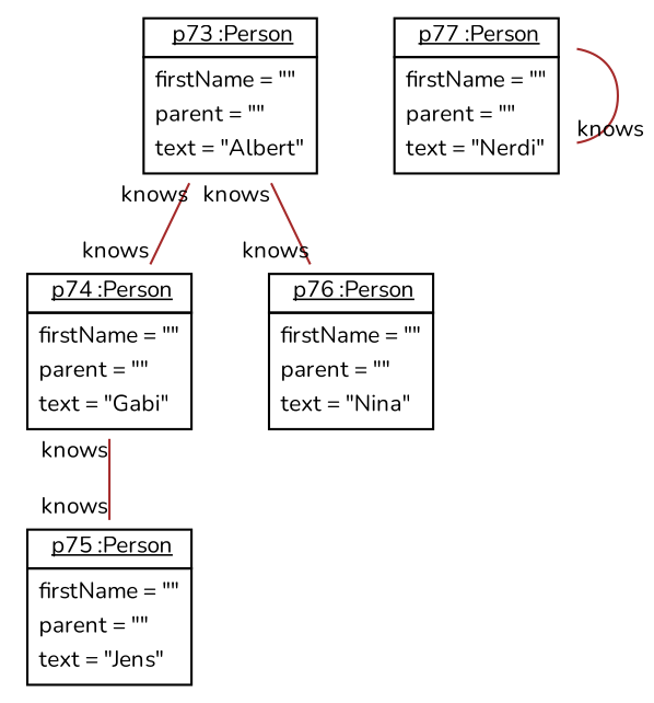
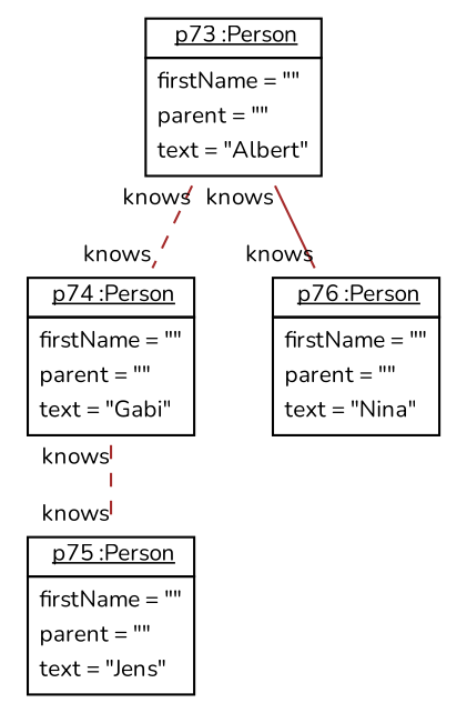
  graph {
    compound=true
    fontname=Nunito
    node [fontname=Nunito fontsize=10 shape=none]
    edge [color=brown fontname=Nunito fontsize=10 headlabel=knows style=dashed taillabel=knows]
    n1 [label=<<table border='0' cellborder='1' cellspacing='0'> <tr> <td href="../examples/org/sdmlib/examples/m2m/model/Person.java"> <u>p73 :Person</u></td></tr><tr><td><table border='0' cellborder='0' cellspacing='0'><tr><td align='left'>firstName = ""</td></tr><tr><td align='left'>parent = ""</td></tr><tr><td align='left'>text = "Albert"</td></tr></table></td></tr></table>>]
    n2 [label=<<table border='0' cellborder='1' cellspacing='0'> <tr> <td href="../examples/org/sdmlib/examples/m2m/model/Person.java"> <u>p74 :Person</u></td></tr><tr><td><table border='0' cellborder='0' cellspacing='0'><tr><td align='left'>firstName = ""</td></tr><tr><td align='left'>parent = ""</td></tr><tr><td align='left'>text = "Gabi"</td></tr></table></td></tr></table>>]
    n3 [label=<<table border='0' cellborder='1' cellspacing='0'> <tr> <td href="../examples/org/sdmlib/examples/m2m/model/Person.java"> <u>p76 :Person</u></td></tr><tr><td><table border='0' cellborder='0' cellspacing='0'><tr><td align='left'>firstName = ""</td></tr><tr><td align='left'>parent = ""</td></tr><tr><td align='left'>text = "Nina"</td></tr></table></td></tr></table>>]
    n4 [label=<<table border='0' cellborder='1' cellspacing='0'> <tr> <td href="../examples/org/sdmlib/examples/m2m/model/Person.java"> <u>p75 :Person</u></td></tr><tr><td><table border='0' cellborder='0' cellspacing='0'><tr><td align='left'>firstName = ""</td></tr><tr><td align='left'>parent = ""</td></tr><tr><td align='left'>text = "Jens"</td></tr></table></td></tr></table>>]
-   n5 [label=<<table border='0' cellborder='1' cellspacing='0'> <tr> <td href="../examples/org/sdmlib/examples/m2m/model/Person.java"> <u>p77 :Person</u></td></tr><tr><td><table border='0' cellborder='0' cellspacing='0'><tr><td align='left'>firstName = ""</td></tr><tr><td align='left'>parent = ""</td></tr><tr><td align='left'>text = "Nerdi"</td></tr></table></td></tr></table>>]
-   n1 -- n2 [style=solid]
+   n1 -- n2
    n1 -- n3 [style=solid]
-   n2 -- n4 [style=solid]
-   n5 -- n5 [style=solid taillabel=""]
+   n2 -- n4
  }
